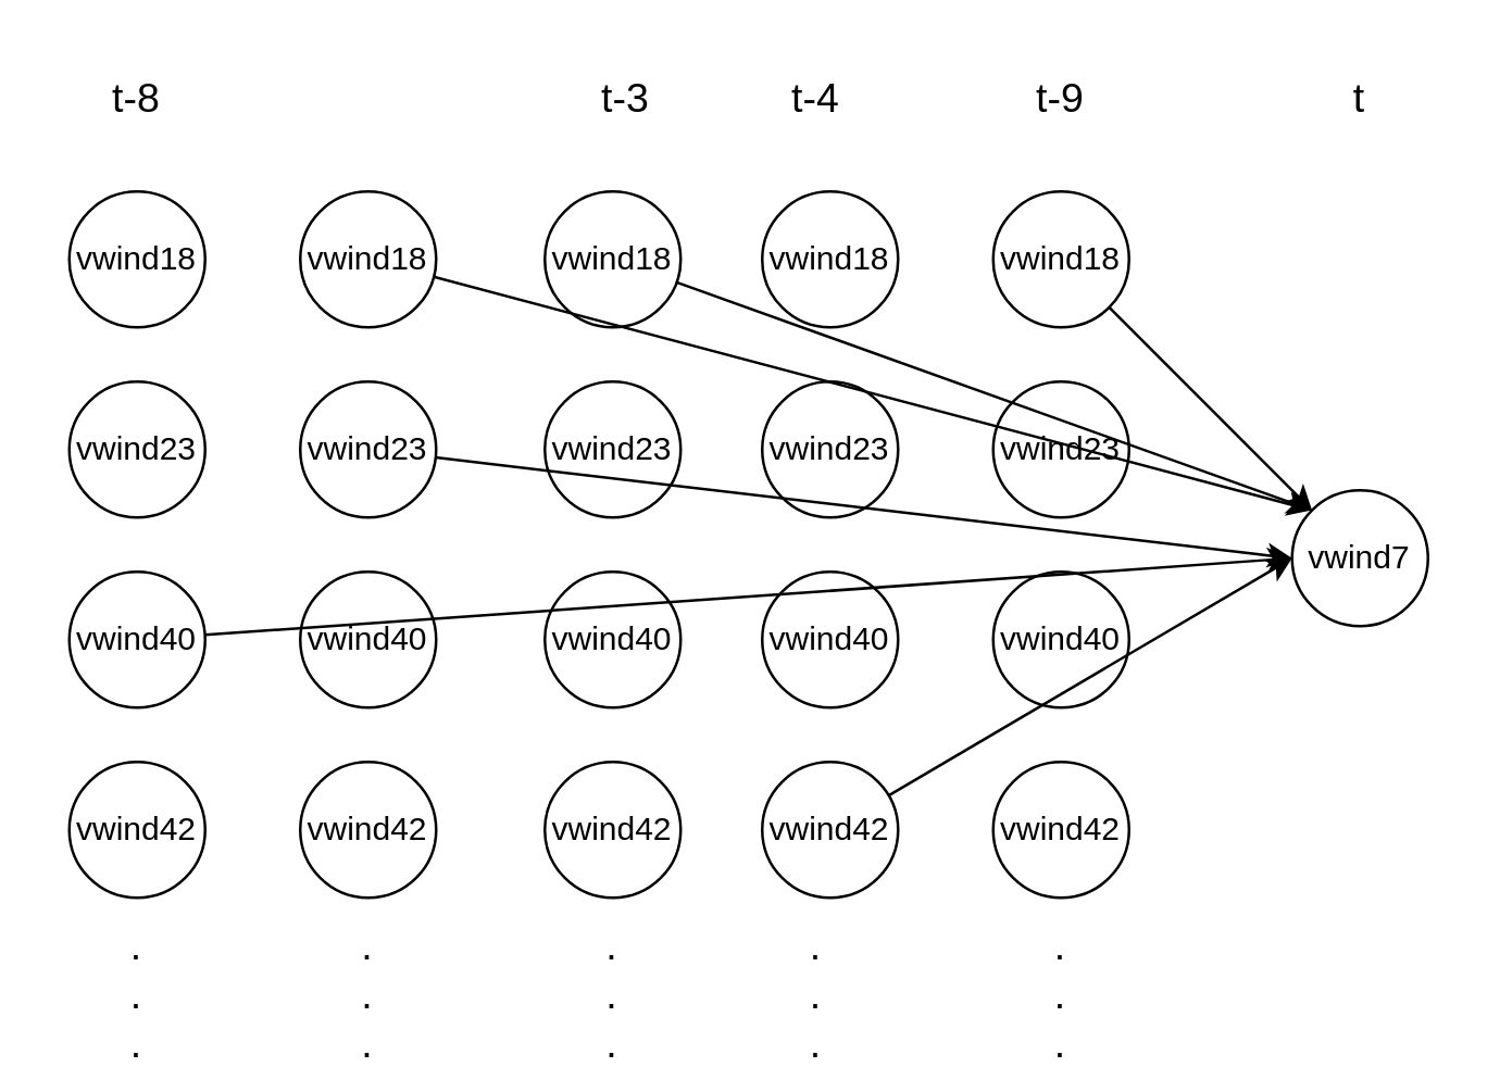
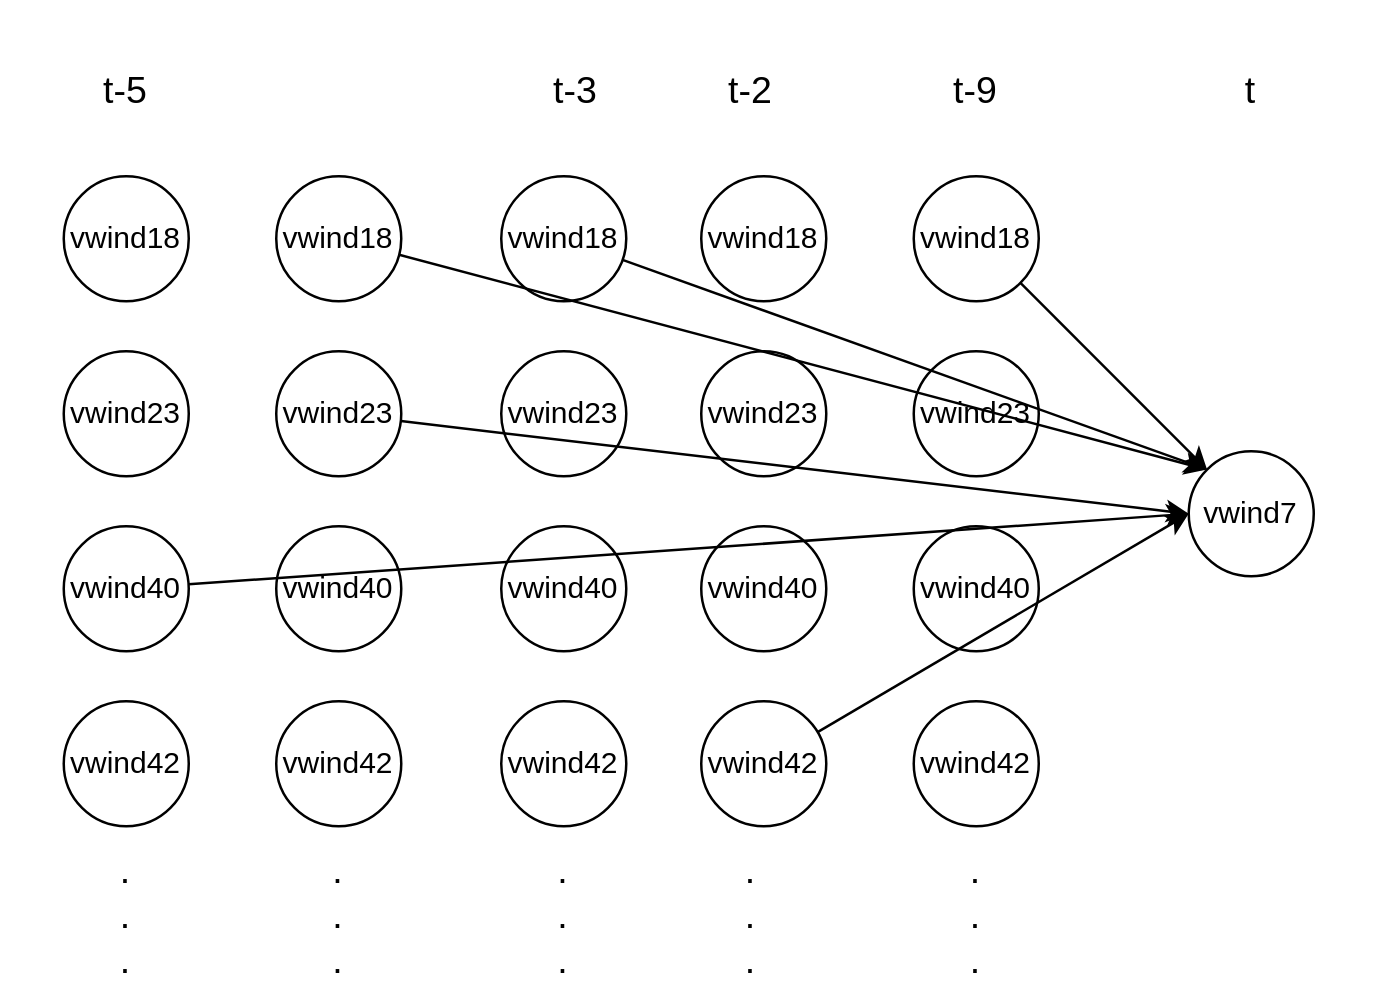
  <mxCell id="0" />
  <mxCell id="1" parent="0" />
  <mxCell id="2" value="vwind18" style="ellipse;whiteSpace=wrap;html=1;aspect=fixed;" vertex="1" parent="1"><mxGeometry x="25" y="70" width="50" height="50" as="geometry" /></mxCell>
  <mxCell id="3" value="vwind23" style="ellipse;whiteSpace=wrap;html=1;aspect=fixed;" vertex="1" parent="1"><mxGeometry x="25" y="140" width="50" height="50" as="geometry" /></mxCell>
  <mxCell id="4" value="vwind40" style="ellipse;whiteSpace=wrap;html=1;aspect=fixed;" vertex="1" parent="1"><mxGeometry x="25" y="210" width="50" height="50" as="geometry" /></mxCell>
  <mxCell id="5" value="vwind42" style="ellipse;whiteSpace=wrap;html=1;aspect=fixed;" vertex="1" parent="1"><mxGeometry x="25" y="280" width="50" height="50" as="geometry" /></mxCell>
  <mxCell id="6" value="vwind18" style="ellipse;whiteSpace=wrap;html=1;aspect=fixed;" vertex="1" parent="1"><mxGeometry x="110" y="70" width="50" height="50" as="geometry" /></mxCell>
  <mxCell id="7" value="vwind23" style="ellipse;whiteSpace=wrap;html=1;aspect=fixed;" vertex="1" parent="1"><mxGeometry x="110" y="140" width="50" height="50" as="geometry" /></mxCell>
  <mxCell id="8" value="vwind40" style="ellipse;whiteSpace=wrap;html=1;aspect=fixed;" vertex="1" parent="1"><mxGeometry x="110" y="210" width="50" height="50" as="geometry" /></mxCell>
  <mxCell id="9" value="vwind42" style="ellipse;whiteSpace=wrap;html=1;aspect=fixed;" vertex="1" parent="1"><mxGeometry x="110" y="280" width="50" height="50" as="geometry" /></mxCell>
  <mxCell id="10" value="vwind18" style="ellipse;whiteSpace=wrap;html=1;aspect=fixed;" vertex="1" parent="1"><mxGeometry x="200" y="70" width="50" height="50" as="geometry" /></mxCell>
  <mxCell id="11" value="vwind23" style="ellipse;whiteSpace=wrap;html=1;aspect=fixed;" vertex="1" parent="1"><mxGeometry x="200" y="140" width="50" height="50" as="geometry" /></mxCell>
  <mxCell id="12" value="vwind40" style="ellipse;whiteSpace=wrap;html=1;aspect=fixed;" vertex="1" parent="1"><mxGeometry x="200" y="210" width="50" height="50" as="geometry" /></mxCell>
  <mxCell id="13" value="vwind42" style="ellipse;whiteSpace=wrap;html=1;aspect=fixed;" vertex="1" parent="1"><mxGeometry x="200" y="280" width="50" height="50" as="geometry" /></mxCell>
  <mxCell id="14" value="vwind18" style="ellipse;whiteSpace=wrap;html=1;aspect=fixed;" vertex="1" parent="1"><mxGeometry x="280" y="70" width="50" height="50" as="geometry" /></mxCell>
  <mxCell id="15" value="vwind23" style="ellipse;whiteSpace=wrap;html=1;aspect=fixed;" vertex="1" parent="1"><mxGeometry x="280" y="140" width="50" height="50" as="geometry" /></mxCell>
  <mxCell id="16" value="vwind40" style="ellipse;whiteSpace=wrap;html=1;aspect=fixed;" vertex="1" parent="1"><mxGeometry x="280" y="210" width="50" height="50" as="geometry" /></mxCell>
  <mxCell id="17" value="vwind42" style="ellipse;whiteSpace=wrap;html=1;aspect=fixed;" vertex="1" parent="1"><mxGeometry x="280" y="280" width="50" height="50" as="geometry" /></mxCell>
  <mxCell id="18" style="edgeStyle=none;html=1;entryX=0;entryY=0;entryDx=0;entryDy=0;fontSize=15;" edge="1" parent="1" source="19" target="23"><mxGeometry relative="1" as="geometry" /></mxCell>
  <mxCell id="19" value="vwind18" style="ellipse;whiteSpace=wrap;html=1;aspect=fixed;" vertex="1" parent="1"><mxGeometry x="365" y="70" width="50" height="50" as="geometry" /></mxCell>
  <mxCell id="20" value="vwind23" style="ellipse;whiteSpace=wrap;html=1;aspect=fixed;" vertex="1" parent="1"><mxGeometry x="365" y="140" width="50" height="50" as="geometry" /></mxCell>
  <mxCell id="21" value="vwind40" style="ellipse;whiteSpace=wrap;html=1;aspect=fixed;" vertex="1" parent="1"><mxGeometry x="365" y="210" width="50" height="50" as="geometry" /></mxCell>
  <mxCell id="22" value="vwind42" style="ellipse;whiteSpace=wrap;html=1;aspect=fixed;" vertex="1" parent="1"><mxGeometry x="365" y="280" width="50" height="50" as="geometry" /></mxCell>
  <mxCell id="23" value="vwind7" style="ellipse;whiteSpace=wrap;html=1;aspect=fixed;" vertex="1" parent="1"><mxGeometry x="475" y="180" width="50" height="50" as="geometry" /></mxCell>
- <mxCell id="24" value="&lt;font style=&quot;font-size: 15px;&quot;&gt;t-8&lt;/font&gt;" style="text;html=1;strokeColor=none;fillColor=none;align=center;verticalAlign=middle;whiteSpace=wrap;rounded=0;" vertex="1" parent="1"><mxGeometry x="20" y="20" width="60" height="30" as="geometry" /></mxCell>
+ <mxCell id="24" value="&lt;font style=&quot;font-size: 15px;&quot;&gt;t-5&lt;/font&gt;" style="text;html=1;strokeColor=none;fillColor=none;align=center;verticalAlign=middle;whiteSpace=wrap;rounded=0;" vertex="1" parent="1"><mxGeometry x="20" y="20" width="60" height="30" as="geometry" /></mxCell>
  <mxCell id="25" value="&lt;font style=&quot;font-size: 15px;&quot;&gt;t-3&lt;/font&gt;" style="text;html=1;strokeColor=none;fillColor=none;align=center;verticalAlign=middle;whiteSpace=wrap;rounded=0;" vertex="1" parent="1"><mxGeometry x="200" y="20" width="60" height="30" as="geometry" /></mxCell>
- <mxCell id="26" value="&lt;font style=&quot;font-size: 15px;&quot;&gt;t-4&lt;/font&gt;" style="text;html=1;strokeColor=none;fillColor=none;align=center;verticalAlign=middle;whiteSpace=wrap;rounded=0;" vertex="1" parent="1"><mxGeometry x="270" y="20" width="60" height="30" as="geometry" /></mxCell>
+ <mxCell id="26" value="&lt;font style=&quot;font-size: 15px;&quot;&gt;t-2&lt;/font&gt;" style="text;html=1;strokeColor=none;fillColor=none;align=center;verticalAlign=middle;whiteSpace=wrap;rounded=0;" vertex="1" parent="1"><mxGeometry x="270" y="20" width="60" height="30" as="geometry" /></mxCell>
  <mxCell id="27" value="&lt;font style=&quot;font-size: 15px;&quot;&gt;t-9&lt;/font&gt;" style="text;html=1;strokeColor=none;fillColor=none;align=center;verticalAlign=middle;whiteSpace=wrap;rounded=0;" vertex="1" parent="1"><mxGeometry x="360" y="20" width="60" height="30" as="geometry" /></mxCell>
  <mxCell id="28" value="&lt;font style=&quot;font-size: 15px;&quot;&gt;t&lt;/font&gt;" style="text;html=1;strokeColor=none;fillColor=none;align=center;verticalAlign=middle;whiteSpace=wrap;rounded=0;" vertex="1" parent="1"><mxGeometry x="470" y="20" width="60" height="30" as="geometry" /></mxCell>
  <mxCell id="29" style="edgeStyle=none;html=1;entryX=0;entryY=0;entryDx=0;entryDy=0;fontSize=15;" edge="1" parent="1" source="6" target="23"><mxGeometry relative="1" as="geometry" /></mxCell>
  <mxCell id="30" style="edgeStyle=none;html=1;entryX=0;entryY=0;entryDx=0;entryDy=0;fontSize=15;" edge="1" parent="1" source="10" target="23"><mxGeometry relative="1" as="geometry" /></mxCell>
  <mxCell id="31" style="edgeStyle=none;html=1;entryX=0;entryY=0.5;entryDx=0;entryDy=0;fontSize=15;" edge="1" parent="1" source="17" target="23"><mxGeometry relative="1" as="geometry" /></mxCell>
  <mxCell id="32" style="edgeStyle=none;html=1;entryX=0;entryY=0.5;entryDx=0;entryDy=0;fontSize=15;" edge="1" parent="1" source="7" target="23"><mxGeometry relative="1" as="geometry" /></mxCell>
  <mxCell id="33" style="edgeStyle=none;html=1;entryX=0;entryY=0.5;entryDx=0;entryDy=0;fontSize=15;" edge="1" parent="1" source="4" target="23"><mxGeometry relative="1" as="geometry" /></mxCell>
  <mxCell id="34" value=".&lt;br&gt;.&lt;br&gt;." style="text;html=1;strokeColor=none;fillColor=none;align=center;verticalAlign=middle;whiteSpace=wrap;rounded=0;fontSize=15;" vertex="1" parent="1"><mxGeometry x="20" y="350" width="60" height="30" as="geometry" /></mxCell>
  <mxCell id="35" value=".&lt;br&gt;.&lt;br&gt;." style="text;html=1;strokeColor=none;fillColor=none;align=center;verticalAlign=middle;whiteSpace=wrap;rounded=0;fontSize=15;" vertex="1" parent="1"><mxGeometry x="105" y="350" width="60" height="30" as="geometry" /></mxCell>
  <mxCell id="36" value=".&lt;br&gt;.&lt;br&gt;." style="text;html=1;strokeColor=none;fillColor=none;align=center;verticalAlign=middle;whiteSpace=wrap;rounded=0;fontSize=15;" vertex="1" parent="1"><mxGeometry x="195" y="350" width="60" height="30" as="geometry" /></mxCell>
  <mxCell id="37" value=".&lt;br&gt;.&lt;br&gt;." style="text;html=1;strokeColor=none;fillColor=none;align=center;verticalAlign=middle;whiteSpace=wrap;rounded=0;fontSize=15;" vertex="1" parent="1"><mxGeometry x="270" y="350" width="60" height="30" as="geometry" /></mxCell>
  <mxCell id="38" value=".&lt;br&gt;.&lt;br&gt;." style="text;html=1;strokeColor=none;fillColor=none;align=center;verticalAlign=middle;whiteSpace=wrap;rounded=0;fontSize=15;" vertex="1" parent="1"><mxGeometry x="360" y="350" width="60" height="30" as="geometry" /></mxCell>
